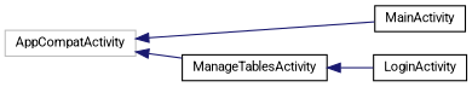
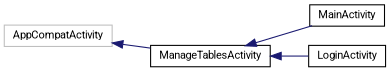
  digraph {
    fontname=Roboto
    rankdir=LR
    node [color=black fillcolor=white fontname=Roboto fontsize=10 shape=record style=filled]
    edge [color=midnightblue dir=back fontname=Roboto fontsize=10 labelfontname=Helvetica labelfontsize=10 style=solid]
    n1 [color=grey75 height=0.2 label=AppCompatActivity width=0.4]
    n2 [height=0.2 label=MainActivity width=0.4]
    n3 [height=0.2 label=ManageTablesActivity width=0.4]
    n4 [height=0.2 label=LoginActivity width=0.4]
-   n1 -> n2
+   n3 -> n2
    n1 -> n3
    n3 -> n4
  }
